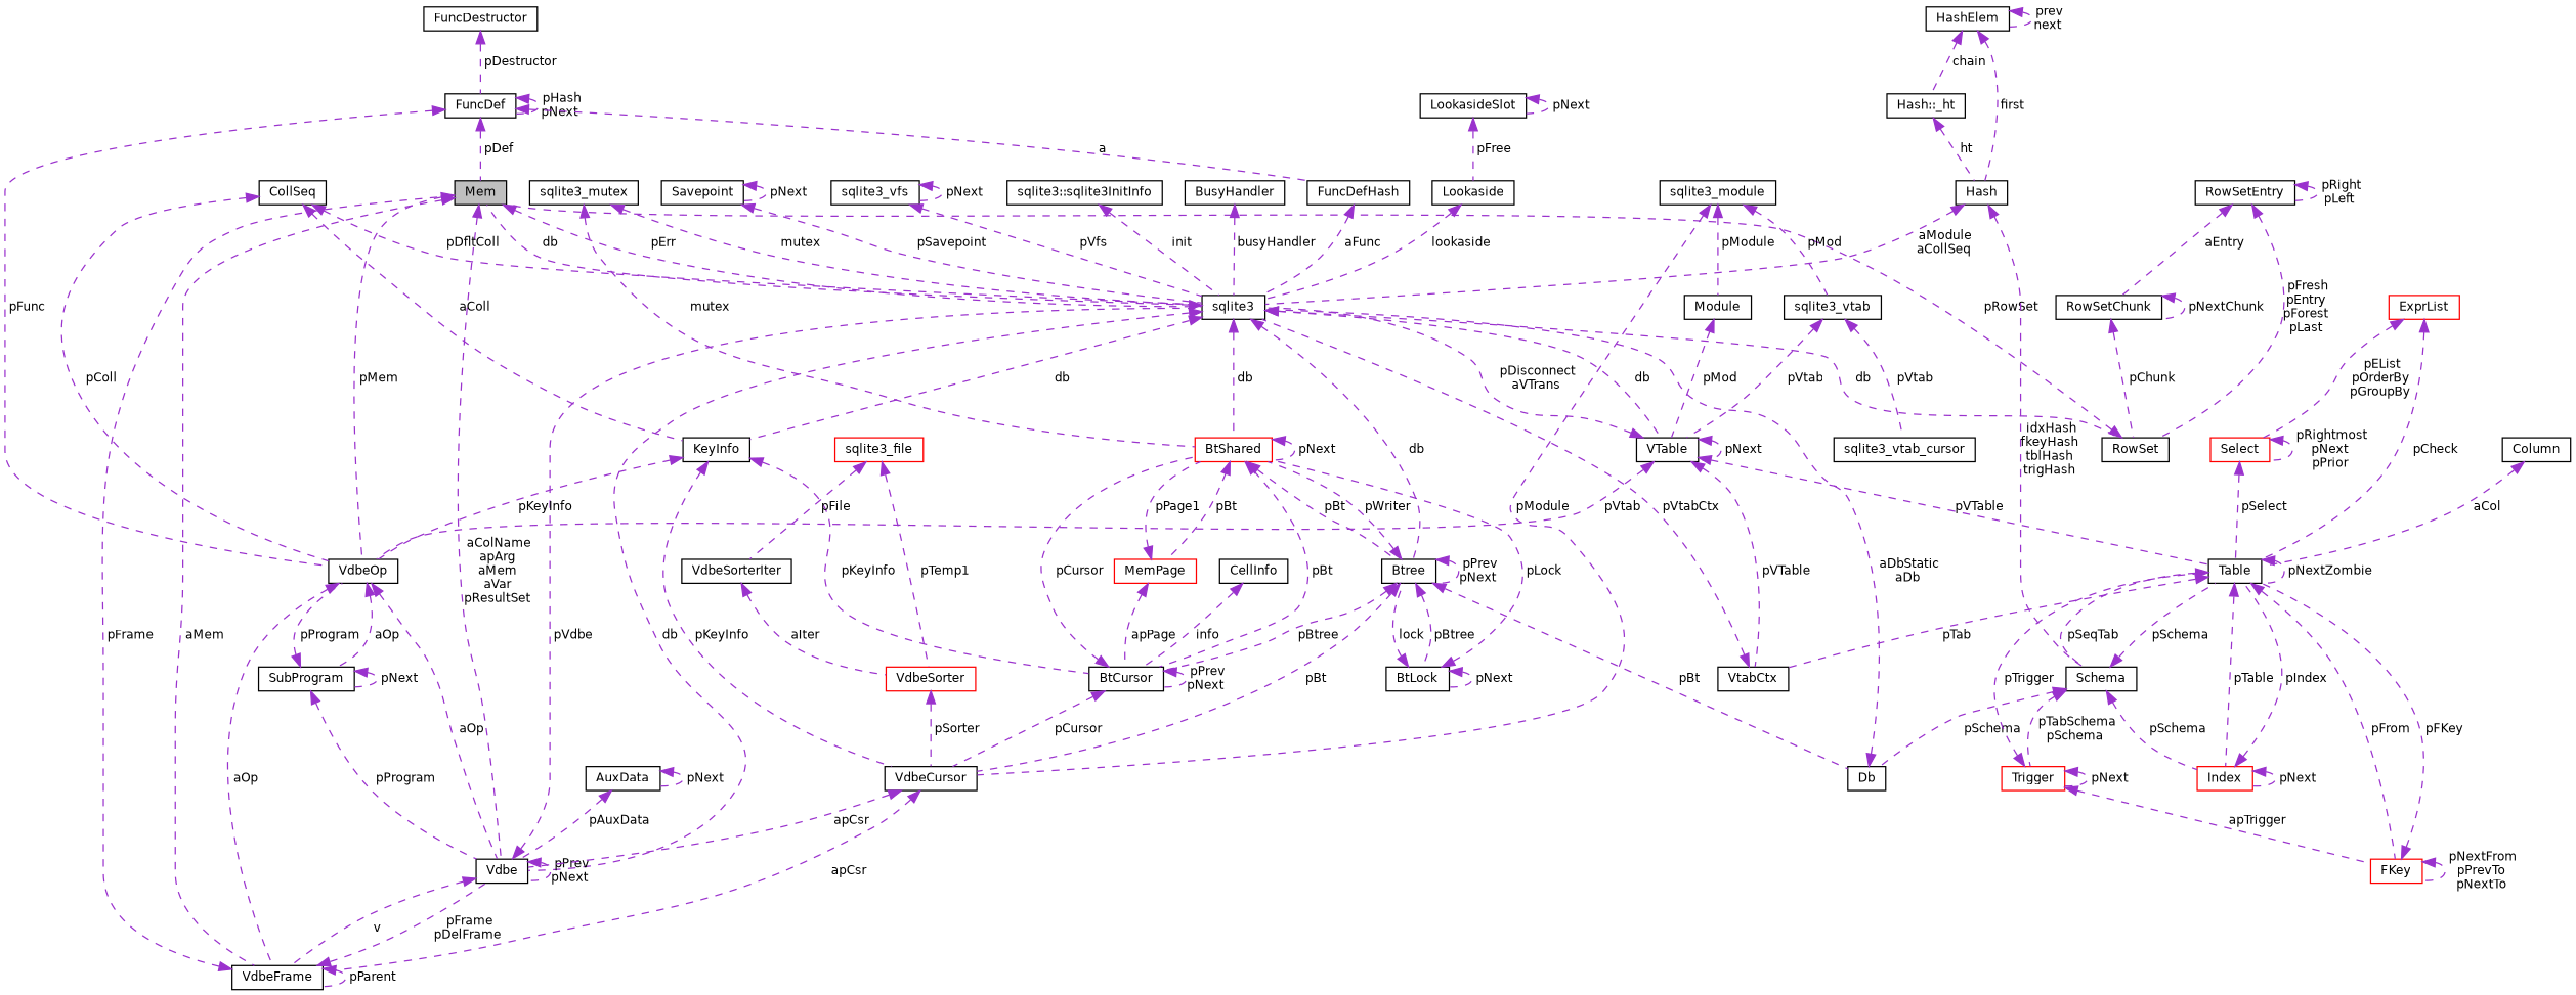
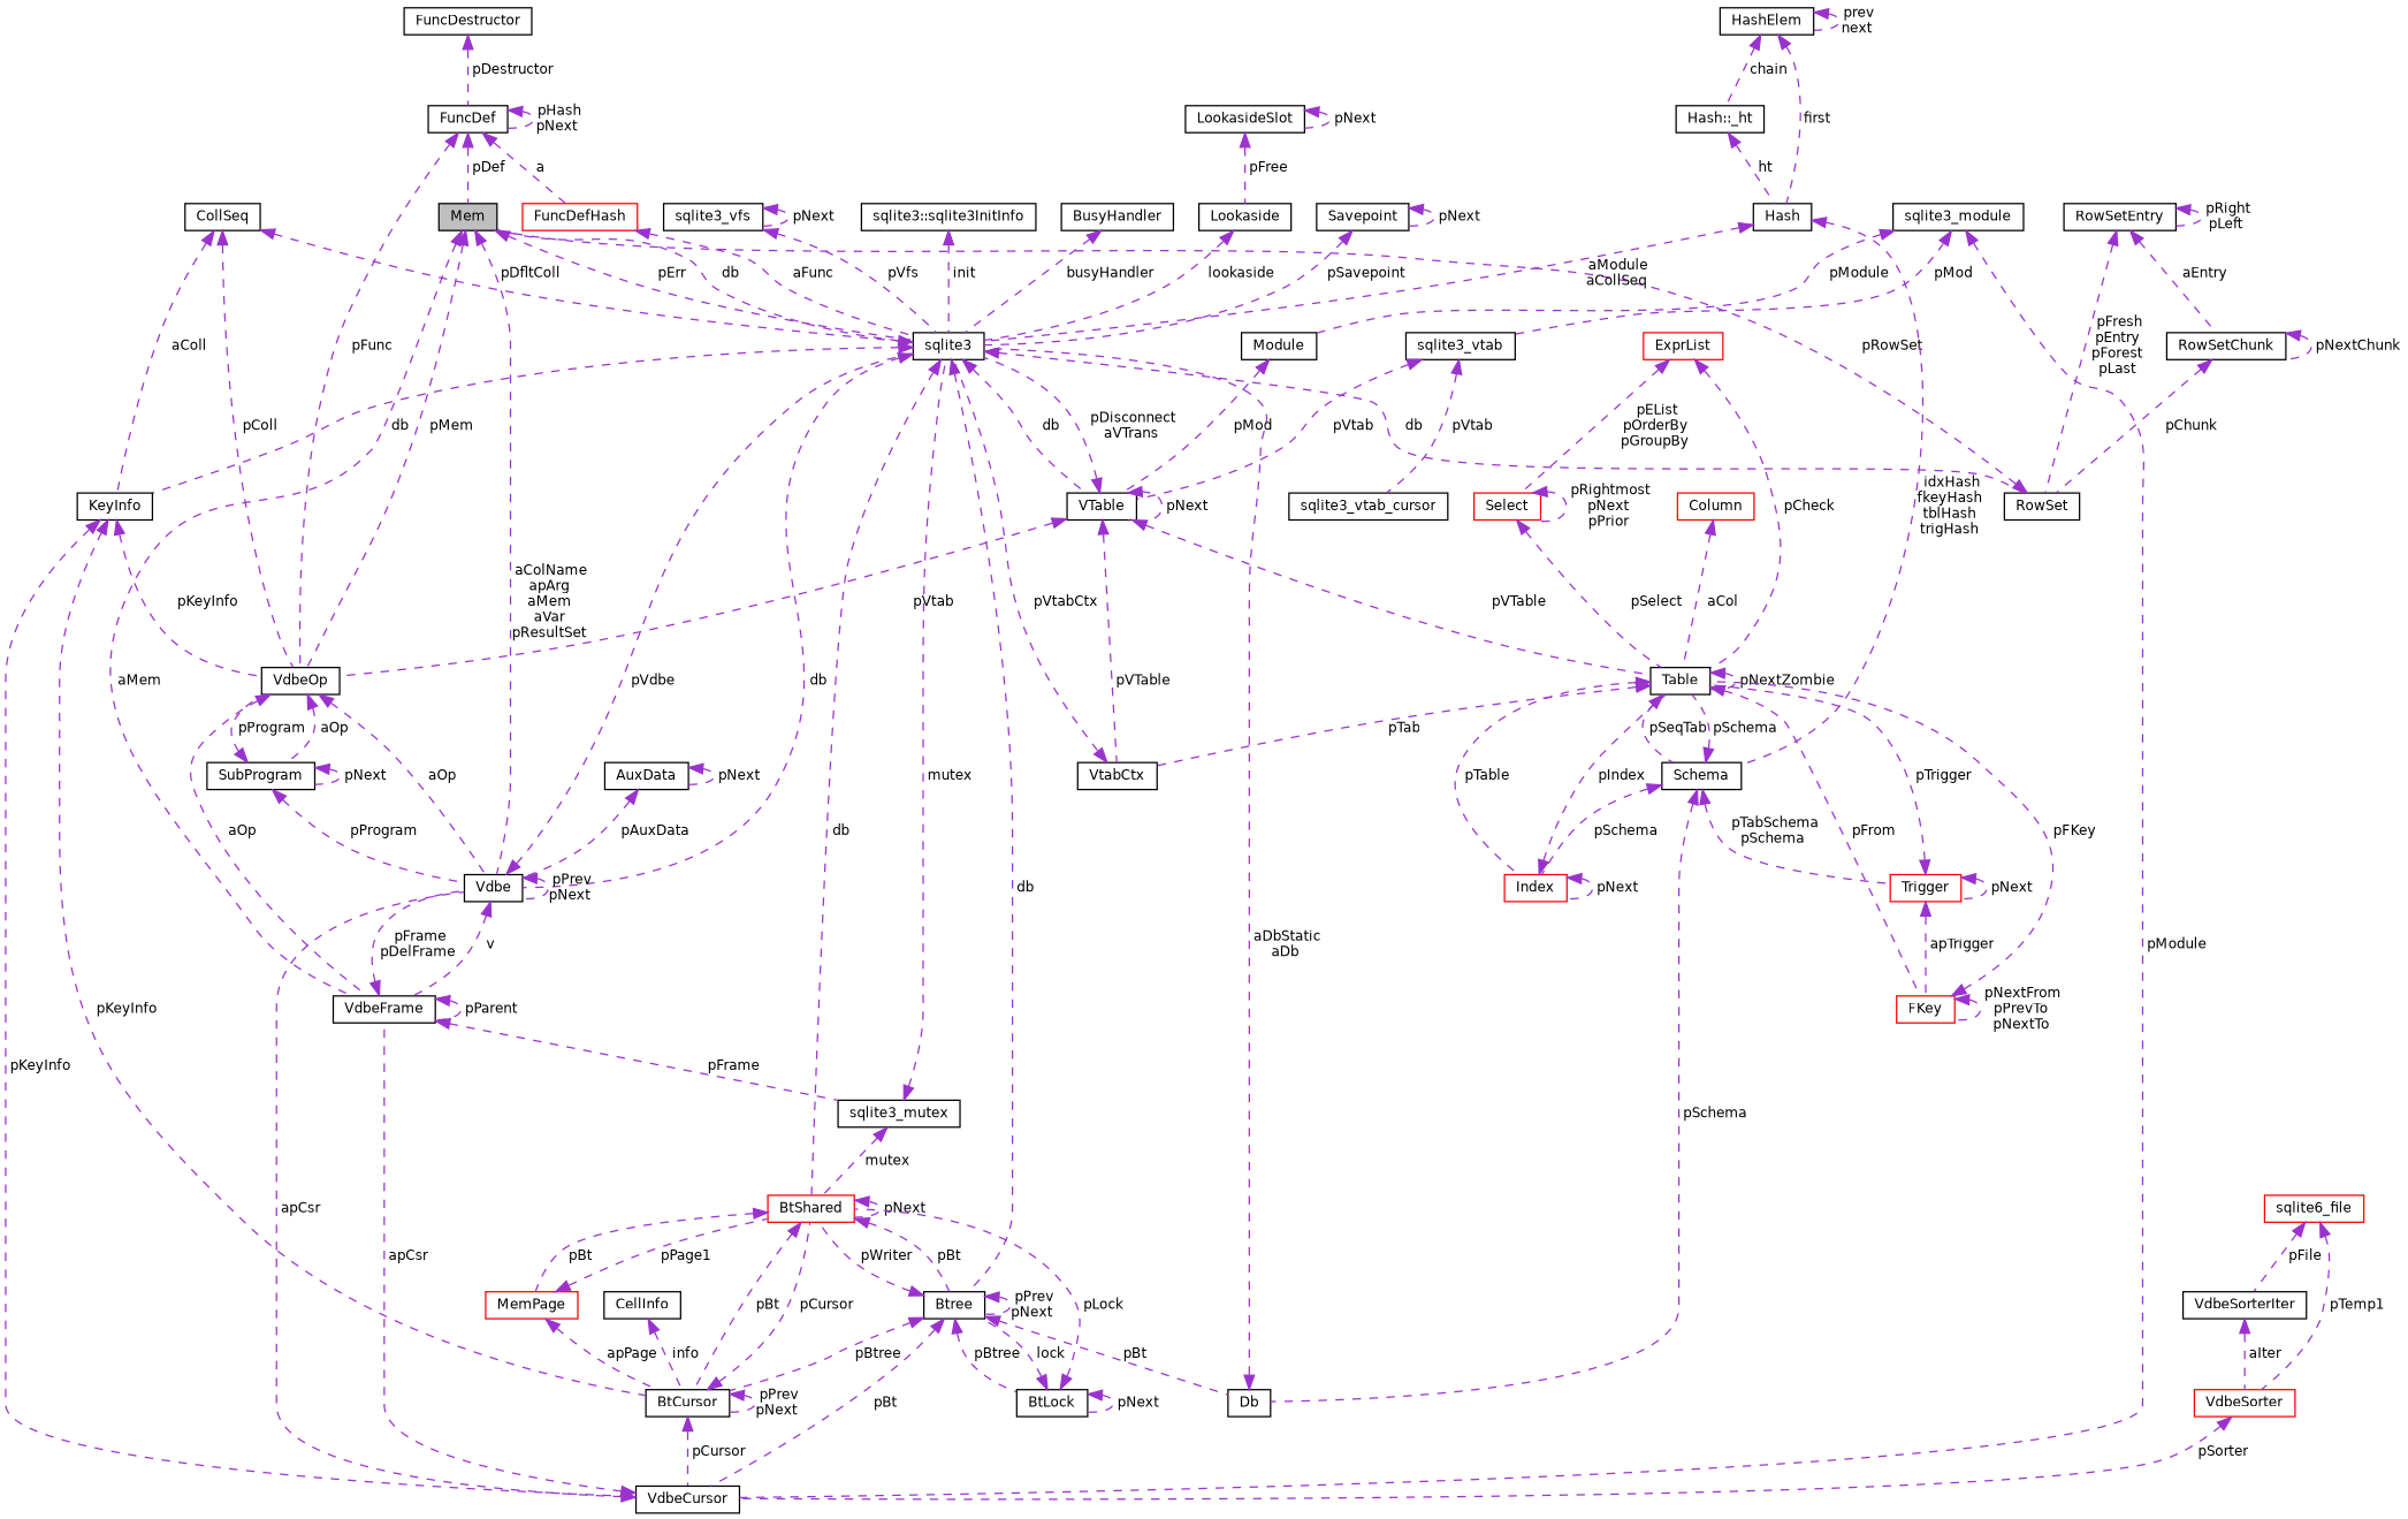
  digraph {
    rankdir=TB
    node [color=black fillcolor=white fontname=Helvetica fontsize=10 shape=record style=filled]
    edge [color=darkorchid3 dir=back fontname=Helvetica fontsize=10 labelfontname=Helvetica labelfontsize=10 style=dashed]
    n1 [fillcolor=grey75 fontcolor=black height=0.2 label=Mem width=0.4]
    n2 [height=0.2 label=sqlite3 width=0.4]
    n3 [height=0.2 label=Vdbe width=0.4]
    n4 [height=0.2 label=VdbeFrame width=0.4]
    n5 [height=0.2 label=VdbeOp width=0.4]
    n6 [color=red height=0.2 label=BtShared width=0.4]
    n7 [height=0.2 label=Btree width=0.4]
    n8 [height=0.2 label=KeyInfo width=0.4]
    n9 [height=0.2 label=VTable width=0.4]
    n10 [height=0.2 label=RowSet width=0.4]
    n11 [height=0.2 label=SubProgram width=0.4]
    n12 [height=0.2 label=BtCursor width=0.4]
    n13 [color=red height=0.2 label=MemPage width=0.4]
    n14 [height=0.2 label=VdbeCursor width=0.4]
    n15 [height=0.2 label=BtLock width=0.4]
    n16 [height=0.2 label=Db width=0.4]
    n17 [height=0.2 label=VtabCtx width=0.4]
    n18 [height=0.2 label=Table width=0.4]
    n19 [height=0.2 label=CellInfo width=0.4]
    n20 [height=0.2 label=sqlite3_mutex width=0.4]
    n21 [height=0.2 label=CollSeq width=0.4]
    n22 [height=0.2 label=sqlite3_module width=0.4]
    n23 [height=0.2 label=sqlite3_vtab width=0.4]
    n24 [height=0.2 label=Module width=0.4]
    n25 [height=0.2 label=sqlite3_vtab_cursor width=0.4]
    n26 [color=red height=0.2 label=VdbeSorter width=0.4]
    n27 [height=0.2 label=VdbeSorterIter width=0.4]
-   n28 [color=red height=0.2 label=sqlite3_file width=0.4]
+   n28 [color=red height=0.2 label=sqlite6_file width=0.4]
    n29 [height=0.2 label=Schema width=0.4]
    n30 [color=red height=0.2 label=FKey width=0.4]
    n31 [color=red height=0.2 label=Index width=0.4]
    n32 [height=0.2 label=FuncDef width=0.4]
-   n33 [height=0.2 label=FuncDefHash width=0.4]
+   n33 [color=red height=0.2 label=FuncDefHash width=0.4]
    n34 [height=0.2 label=FuncDestructor width=0.4]
    n35 [height=0.2 label=AuxData width=0.4]
    n36 [height=0.2 label=Savepoint width=0.4]
    n37 [height=0.2 label=Lookaside width=0.4]
    n38 [height=0.2 label=LookasideSlot width=0.4]
    n39 [height=0.2 label=sqlite3_vfs width=0.4]
    n40 [height=0.2 label="sqlite3::sqlite3InitInfo" width=0.4]
    n41 [height=0.2 label=BusyHandler width=0.4]
    n42 [color=red height=0.2 label=Trigger width=0.4]
    n43 [height=0.2 label=Hash width=0.4]
    n44 [height=0.2 label="Hash::_ht" width=0.4]
    n45 [height=0.2 label=HashElem width=0.4]
-   n46 [height=0.2 label=Column width=0.4]
+   n46 [color=red height=0.2 label=Column width=0.4]
    n47 [color=red height=0.2 label=Select width=0.4]
    n48 [color=red height=0.2 label=ExprList width=0.4]
    n49 [height=0.2 label=RowSetChunk width=0.4]
    n50 [height=0.2 label=RowSetEntry width=0.4]
    n1 -> n2 [label=" pErr"]
    n1 -> n3 [label=" aColName\napArg\naMem\naVar\npResultSet"]
    n1 -> n4 [label=" aMem"]
    n1 -> n5 [label=" pMem"]
    n2 -> n1 [label=" db"]
    n2 -> n3 [label=" db"]
    n2 -> n6 [label=" db"]
    n2 -> n7 [label=" db"]
    n2 -> n8 [label=" db"]
    n2 -> n9 [label=" db"]
    n2 -> n10 [label=" db"]
    n3 -> n2 [label=" pVdbe"]
    n3 -> n3 [label=" pPrev\npNext"]
    n3 -> n4 [label=" v"]
-   n4 -> n1 [label=" pFrame"]
+   n4 -> n20 [label=" pFrame"]
    n4 -> n3 [label=" pFrame\npDelFrame"]
    n4 -> n4 [label=" pParent"]
    n5 -> n3 [label=" aOp"]
    n5 -> n4 [label=" aOp"]
    n5 -> n11 [label=" aOp"]
    n6 -> n6 [label=" pNext"]
    n6 -> n7 [label=" pBt"]
    n6 -> n12 [label=" pBt"]
    n6 -> n13 [label=" pBt"]
    n7 -> n6 [label=" pWriter"]
    n7 -> n7 [label=" pPrev\npNext"]
    n7 -> n12 [label=" pBtree"]
    n7 -> n14 [label=" pBt"]
    n7 -> n15 [label=" pBtree"]
    n7 -> n16 [label=" pBt"]
    n8 -> n5 [label=" pKeyInfo"]
    n8 -> n12 [label=" pKeyInfo"]
    n8 -> n14 [label=" pKeyInfo"]
    n9 -> n2 [label=" pDisconnect\naVTrans"]
    n9 -> n5 [label=" pVtab"]
    n9 -> n9 [label=" pNext"]
    n9 -> n17 [label=" pVTable"]
    n9 -> n18 [label=" pVTable"]
    n10 -> n1 [label=" pRowSet"]
    n11 -> n3 [label=" pProgram"]
    n11 -> n5 [label=" pProgram"]
    n11 -> n11 [label=" pNext"]
    n12 -> n6 [label=" pCursor"]
    n12 -> n12 [label=" pPrev\npNext"]
    n12 -> n14 [label=" pCursor"]
    n13 -> n6 [label=" pPage1"]
    n13 -> n12 [label=" apPage"]
    n14 -> n3 [label=" apCsr"]
    n14 -> n4 [label=" apCsr"]
    n15 -> n6 [label=" pLock"]
    n15 -> n7 [label=" lock"]
    n15 -> n15 [label=" pNext"]
    n16 -> n2 [label=" aDbStatic\naDb"]
    n17 -> n2 [label=" pVtabCtx"]
    n18 -> n17 [label=" pTab"]
    n18 -> n18 [label=" pNextZombie"]
    n18 -> n29 [label=" pSeqTab"]
    n18 -> n30 [label=" pFrom"]
    n18 -> n31 [label=" pTable"]
    n19 -> n12 [label=" info"]
    n20 -> n2 [label=" mutex"]
    n20 -> n6 [label=" mutex"]
    n21 -> n2 [label=" pDfltColl"]
    n21 -> n5 [label=" pColl"]
    n21 -> n8 [label=" aColl"]
    n22 -> n14 [label=" pModule"]
    n22 -> n23 [label=" pMod"]
    n22 -> n24 [label=" pModule"]
    n23 -> n9 [label=" pVtab"]
    n23 -> n25 [label=" pVtab"]
    n24 -> n9 [label=" pMod"]
    n26 -> n14 [label=" pSorter"]
    n27 -> n26 [label=" aIter"]
    n28 -> n26 [label=" pTemp1"]
    n28 -> n27 [label=" pFile"]
    n29 -> n16 [label=" pSchema"]
    n29 -> n18 [label=" pSchema"]
    n29 -> n31 [label=" pSchema"]
    n29 -> n42 [label=" pTabSchema\npSchema"]
    n30 -> n18 [label=" pFKey"]
    n30 -> n30 [label=" pNextFrom\npPrevTo\npNextTo"]
    n31 -> n18 [label=" pIndex"]
    n31 -> n31 [label=" pNext"]
    n32 -> n1 [label=" pDef"]
    n32 -> n5 [label=" pFunc"]
    n32 -> n32 [label=" pHash\npNext"]
    n32 -> n33 [label=" a"]
    n33 -> n2 [label=" aFunc"]
    n34 -> n32 [label=" pDestructor"]
    n35 -> n3 [label=" pAuxData"]
    n35 -> n35 [label=" pNext"]
    n36 -> n2 [label=" pSavepoint"]
    n36 -> n36 [label=" pNext"]
    n37 -> n2 [label=" lookaside"]
    n38 -> n37 [label=" pFree"]
    n38 -> n38 [label=" pNext"]
    n39 -> n2 [label=" pVfs"]
    n39 -> n39 [label=" pNext"]
    n40 -> n2 [label=" init"]
    n41 -> n2 [label=" busyHandler"]
    n42 -> n18 [label=" pTrigger"]
    n42 -> n30 [label=" apTrigger"]
    n42 -> n42 [label=" pNext"]
    n43 -> n2 [label=" aModule\naCollSeq"]
    n43 -> n29 [label=" idxHash\nfkeyHash\ntblHash\ntrigHash"]
    n44 -> n43 [label=" ht"]
    n45 -> n43 [label=" first"]
    n45 -> n44 [label=" chain"]
    n45 -> n45 [label=" prev\nnext"]
    n46 -> n18 [label=" aCol"]
    n47 -> n18 [label=" pSelect"]
    n47 -> n47 [label=" pRightmost\npNext\npPrior"]
    n48 -> n18 [label=" pCheck"]
    n48 -> n47 [label=" pEList\npOrderBy\npGroupBy"]
    n49 -> n10 [label=" pChunk"]
    n49 -> n49 [label=" pNextChunk"]
    n50 -> n10 [label=" pFresh\npEntry\npForest\npLast"]
    n50 -> n49 [label=" aEntry"]
    n50 -> n50 [label=" pRight\npLeft"]
  }
